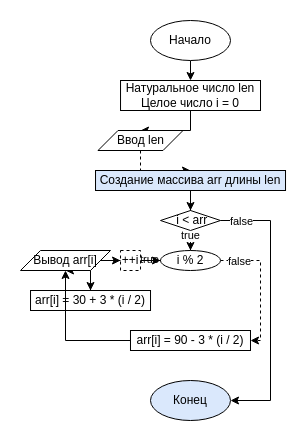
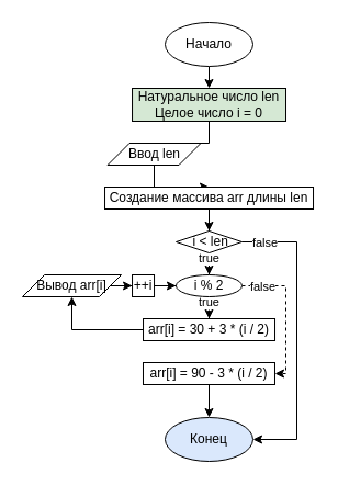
  <mxCell id="0" />
  <mxCell id="1" parent="0" />
  <mxCell id="2" style="edgeStyle=orthogonalEdgeStyle;rounded=0;orthogonalLoop=1;jettySize=auto;html=1;entryX=0.5;entryY=0;entryDx=0;entryDy=0;" edge="1" parent="1" source="3"><mxGeometry relative="1" as="geometry"><mxPoint x="190.02" y="80" as="targetPoint" /></mxGeometry></mxCell>
  <mxCell id="3" value="Начало" style="ellipse;whiteSpace=wrap;html=1;" vertex="1" parent="1"><mxGeometry x="150" y="20" width="80" height="40" as="geometry" /></mxCell>
  <mxCell id="4" value="Конец" style="ellipse;whiteSpace=wrap;html=1;fillColor=#dae8fc;" vertex="1" parent="1"><mxGeometry x="149.99" y="380" width="80" height="40" as="geometry" /></mxCell>
- <mxCell id="5" style="edgeStyle=orthogonalEdgeStyle;rounded=0;orthogonalLoop=1;jettySize=auto;html=1;" edge="1" parent="1" source="6" target="8"><mxGeometry relative="1" as="geometry" /></mxCell>
- <mxCell id="6" value="Натуральное число len&lt;br&gt;Целое число i = 0" style="rounded=0;whiteSpace=wrap;html=1;" vertex="1" parent="1"><mxGeometry x="120.03" y="80" width="139.98" height="30" as="geometry" /></mxCell>
- <mxCell id="7" style="edgeStyle=orthogonalEdgeStyle;rounded=0;orthogonalLoop=1;jettySize=auto;html=1;dashed=1;" edge="1" parent="1" source="8" target="15"><mxGeometry relative="1" as="geometry" /></mxCell>
+ <mxCell id="5" style="edgeStyle=orthogonalEdgeStyle;rounded=0;orthogonalLoop=1;jettySize=auto;html=1;endArrow=none;" edge="1" parent="1" source="6" target="8"><mxGeometry relative="1" as="geometry" /></mxCell>
+ <mxCell id="6" value="Натуральное число len&lt;br&gt;Целое число i = 0" style="rounded=0;whiteSpace=wrap;html=1;fillColor=#d5e8d4;" vertex="1" parent="1"><mxGeometry x="120.03" y="80" width="139.98" height="30" as="geometry" /></mxCell>
+ <mxCell id="7" style="edgeStyle=orthogonalEdgeStyle;rounded=0;orthogonalLoop=1;jettySize=auto;html=1;" edge="1" parent="1" source="8" target="15"><mxGeometry relative="1" as="geometry" /></mxCell>
  <mxCell id="8" value="Ввод len" style="shape=parallelogram;perimeter=parallelogramPerimeter;whiteSpace=wrap;html=1;fixedSize=1;" vertex="1" parent="1"><mxGeometry x="97.5" y="130" width="85" height="20" as="geometry" /></mxCell>
  <mxCell id="9" style="edgeStyle=orthogonalEdgeStyle;rounded=0;orthogonalLoop=1;jettySize=auto;html=1;" edge="1" parent="1" source="13" target="20"><mxGeometry relative="1" as="geometry" /></mxCell>
  <mxCell id="10" value="true" style="edgeLabel;html=1;align=center;verticalAlign=middle;resizable=0;points=[];" vertex="1" connectable="0" parent="9"><mxGeometry x="0.522" y="-1" relative="1" as="geometry"><mxPoint x="1" y="-1" as="offset" /></mxGeometry></mxCell>
  <mxCell id="11" style="edgeStyle=orthogonalEdgeStyle;rounded=0;orthogonalLoop=1;jettySize=auto;html=1;entryX=1;entryY=0.5;entryDx=0;entryDy=0;" edge="1" parent="1" source="13" target="4"><mxGeometry relative="1" as="geometry"><Array as="points"><mxPoint x="270" y="220" /><mxPoint x="270" y="400" /></Array></mxGeometry></mxCell>
  <mxCell id="12" value="false" style="edgeLabel;html=1;align=center;verticalAlign=middle;resizable=0;points=[];" vertex="1" connectable="0" parent="11"><mxGeometry x="-0.903" y="-1" relative="1" as="geometry"><mxPoint x="7.12" y="-1" as="offset" /></mxGeometry></mxCell>
- <mxCell id="13" value="&amp;nbsp;i &amp;lt; arr" style="rhombus;whiteSpace=wrap;html=1;" vertex="1" parent="1"><mxGeometry x="160.02" y="210" width="60" height="20" as="geometry" /></mxCell>
+ <mxCell id="13" value="&amp;nbsp;i &amp;lt; len" style="rhombus;whiteSpace=wrap;html=1;" vertex="1" parent="1"><mxGeometry x="160.02" y="210" width="60" height="20" as="geometry" /></mxCell>
  <mxCell id="14" style="edgeStyle=orthogonalEdgeStyle;rounded=0;orthogonalLoop=1;jettySize=auto;html=1;" edge="1" parent="1" source="15" target="13"><mxGeometry relative="1" as="geometry" /></mxCell>
- <mxCell id="15" value="Создание массива arr длины len" style="rounded=0;whiteSpace=wrap;html=1;fillColor=#dae8fc;" vertex="1" parent="1"><mxGeometry x="95.02" y="170" width="190" height="20" as="geometry" /></mxCell>
+ <mxCell id="15" value="Создание массива arr длины len" style="rounded=0;whiteSpace=wrap;html=1;" vertex="1" parent="1"><mxGeometry x="95.02" y="170" width="190" height="20" as="geometry" /></mxCell>
  <mxCell id="16" style="edgeStyle=orthogonalEdgeStyle;rounded=0;orthogonalLoop=1;jettySize=auto;html=1;dashed=1;" edge="1" parent="1" source="20" target="22"><mxGeometry relative="1" as="geometry" /></mxCell>
  <mxCell id="17" value="true" style="edgeLabel;html=1;align=center;verticalAlign=middle;resizable=0;points=[];" vertex="1" connectable="0" parent="16"><mxGeometry x="-0.78" relative="1" as="geometry"><mxPoint y="-2" as="offset" /></mxGeometry></mxCell>
  <mxCell id="18" style="edgeStyle=orthogonalEdgeStyle;rounded=0;orthogonalLoop=1;jettySize=auto;html=1;entryX=1;entryY=0.5;entryDx=0;entryDy=0;dashed=1;" edge="1" parent="1" source="20" target="24"><mxGeometry relative="1" as="geometry"><Array as="points"><mxPoint x="260" y="260" /><mxPoint x="260" y="340" /></Array></mxGeometry></mxCell>
  <mxCell id="19" value="false" style="edgeLabel;html=1;align=center;verticalAlign=middle;resizable=0;points=[];" vertex="1" connectable="0" parent="18"><mxGeometry x="-0.848" y="1" relative="1" as="geometry"><mxPoint x="8.41" y="1" as="offset" /></mxGeometry></mxCell>
  <mxCell id="20" value="i % 2" style="ellipse;whiteSpace=wrap;html=1;" vertex="1" parent="1"><mxGeometry x="159.99" y="250" width="60" height="20" as="geometry" /></mxCell>
  <mxCell id="21" style="edgeStyle=orthogonalEdgeStyle;rounded=0;orthogonalLoop=1;jettySize=auto;html=1;entryX=0.5;entryY=1;entryDx=0;entryDy=0;" edge="1" parent="1" source="22" target="26"><mxGeometry relative="1" as="geometry" /></mxCell>
- <mxCell id="22" value="arr[i] =&amp;nbsp;30 + 3 * (i / 2)" style="rounded=0;whiteSpace=wrap;html=1;" vertex="1" parent="1"><mxGeometry x="30.02" y="290" width="120" height="20" as="geometry" /></mxCell>
- <mxCell id="23" style="edgeStyle=orthogonalEdgeStyle;rounded=0;orthogonalLoop=1;jettySize=auto;html=1;entryX=0.5;entryY=1;entryDx=0;entryDy=0;" edge="1" parent="1" source="24" target="26"><mxGeometry relative="1" as="geometry" /></mxCell>
+ <mxCell id="22" value="arr[i] =&amp;nbsp;30 + 3 * (i / 2)" style="rounded=0;whiteSpace=wrap;html=1;" vertex="1" parent="1"><mxGeometry x="130.02" y="290" width="120" height="20" as="geometry" /></mxCell>
+ <mxCell id="23" style="edgeStyle=orthogonalEdgeStyle;rounded=0;orthogonalLoop=1;jettySize=auto;html=1;" edge="1" parent="1" source="24" target="4"><mxGeometry relative="1" as="geometry" /></mxCell>
  <mxCell id="24" value="arr[i] =&amp;nbsp;90 - 3 * (i / 2)" style="rounded=0;whiteSpace=wrap;html=1;" vertex="1" parent="1"><mxGeometry x="129.99" y="330" width="120" height="20" as="geometry" /></mxCell>
  <mxCell id="25" style="edgeStyle=orthogonalEdgeStyle;rounded=0;orthogonalLoop=1;jettySize=auto;html=1;" edge="1" parent="1" source="26" target="28"><mxGeometry relative="1" as="geometry" /></mxCell>
  <mxCell id="26" value="Вывод arr[i]" style="shape=parallelogram;perimeter=parallelogramPerimeter;whiteSpace=wrap;html=1;fixedSize=1;" vertex="1" parent="1"><mxGeometry x="20" y="250" width="90" height="20" as="geometry" /></mxCell>
  <mxCell id="27" style="edgeStyle=orthogonalEdgeStyle;rounded=0;orthogonalLoop=1;jettySize=auto;html=1;entryX=0;entryY=0.5;entryDx=0;entryDy=0;" edge="1" parent="1" source="28" target="20"><mxGeometry relative="1" as="geometry" /></mxCell>
- <mxCell id="28" value="++i" style="rounded=0;whiteSpace=wrap;html=1;dashed=1;" vertex="1" parent="1"><mxGeometry x="120.03" y="250" width="20" height="20" as="geometry" /></mxCell>
+ <mxCell id="28" value="++i" style="rounded=0;whiteSpace=wrap;html=1;" vertex="1" parent="1"><mxGeometry x="120.03" y="250" width="20" height="20" as="geometry" /></mxCell>
